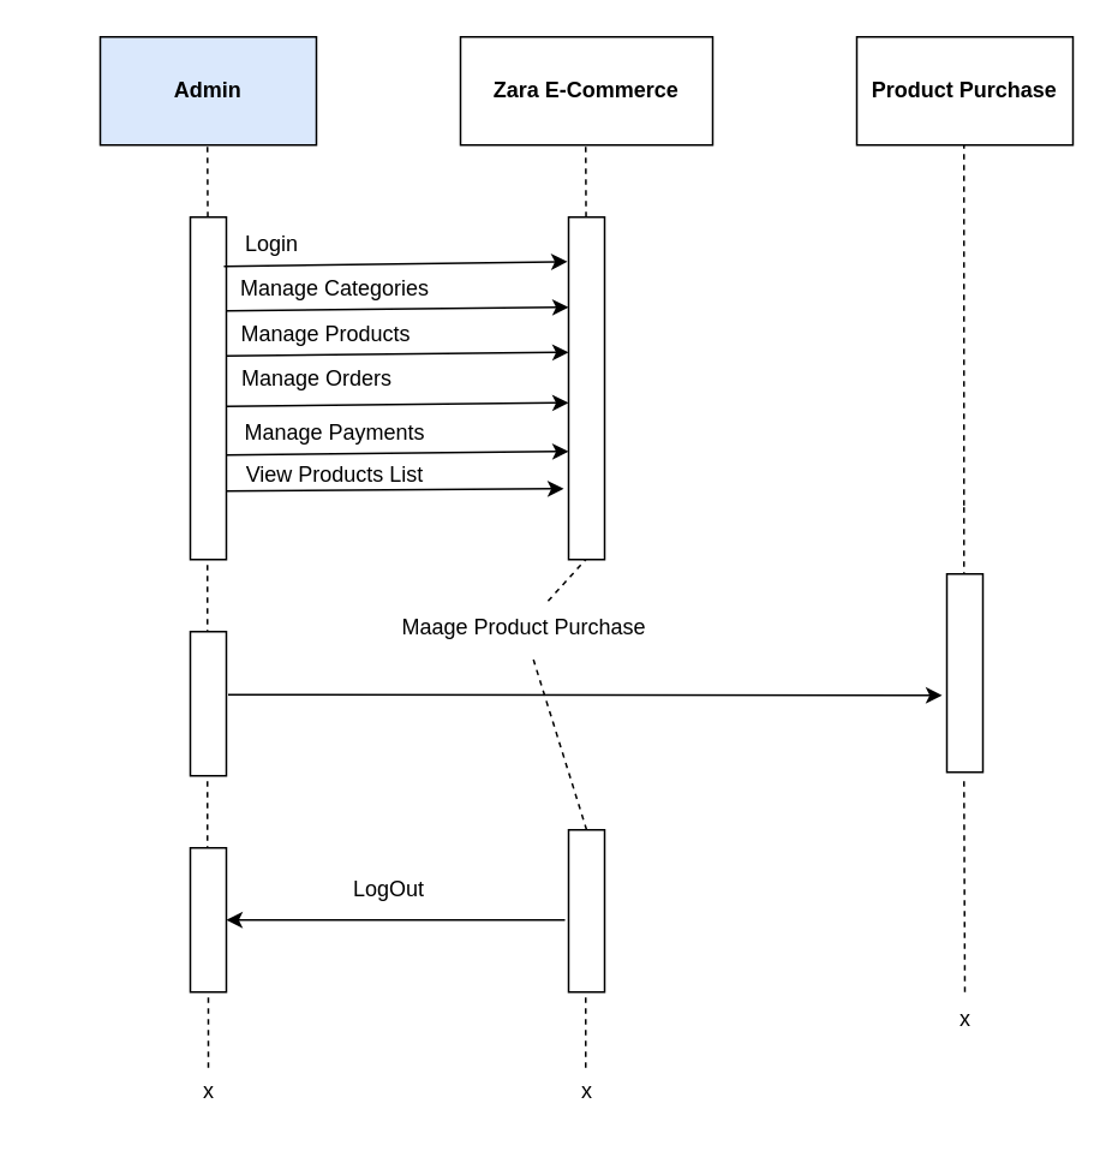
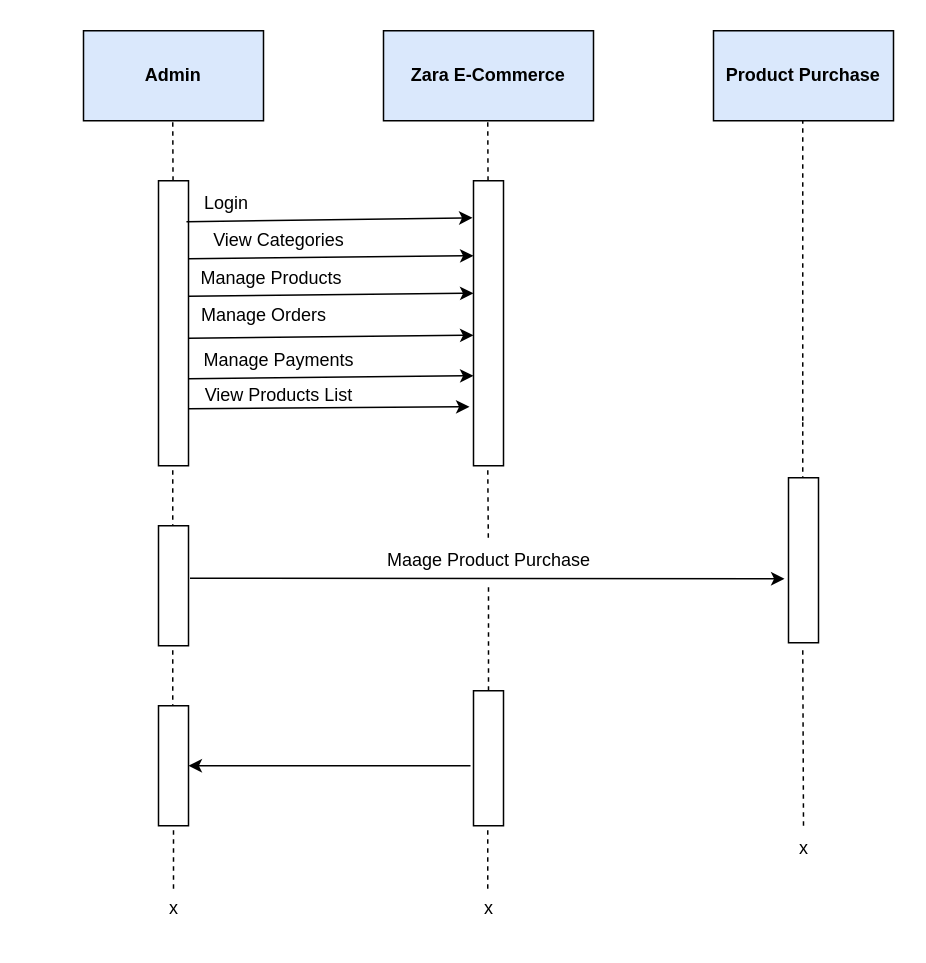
  <mxCell id="0" />
  <mxCell id="1" parent="0" />
  <mxCell id="2" value="&lt;b&gt;Admin&lt;/b&gt;" style="rounded=0;whiteSpace=wrap;html=1;fillColor=#dae8fc;" parent="1" vertex="1"><mxGeometry x="55" y="20" width="120" height="60" as="geometry" /></mxCell>
- <mxCell id="3" value="Zara E-Commerce" style="rounded=0;whiteSpace=wrap;html=1;fontStyle=1" parent="1" vertex="1"><mxGeometry x="255" y="20" width="140" height="60" as="geometry" /></mxCell>
- <mxCell id="4" value="Product Purchase" style="rounded=0;whiteSpace=wrap;html=1;fontStyle=1" parent="1" vertex="1"><mxGeometry x="475" y="20" width="120" height="60" as="geometry" /></mxCell>
+ <mxCell id="3" value="Zara E-Commerce" style="rounded=0;whiteSpace=wrap;html=1;fontStyle=1;fillColor=#dae8fc;" parent="1" vertex="1"><mxGeometry x="255" y="20" width="140" height="60" as="geometry" /></mxCell>
+ <mxCell id="4" value="Product Purchase" style="rounded=0;whiteSpace=wrap;html=1;fontStyle=1;fillColor=#dae8fc;" parent="1" vertex="1"><mxGeometry x="475" y="20" width="120" height="60" as="geometry" /></mxCell>
  <mxCell id="5" value="" style="endArrow=none;dashed=1;html=1;rounded=0;entryX=0.361;entryY=1.056;entryDx=0;entryDy=0;entryPerimeter=0;" parent="1" edge="1"><mxGeometry width="50" height="50" relative="1" as="geometry"><mxPoint x="114.84" y="150" as="sourcePoint" /><mxPoint x="114.5" y="80" as="targetPoint" /></mxGeometry></mxCell>
  <mxCell id="6" value="" style="rounded=0;whiteSpace=wrap;html=1;rotation=90;" parent="1" vertex="1"><mxGeometry x="20" y="205" width="190" height="20" as="geometry" /></mxCell>
  <mxCell id="7" value="" style="endArrow=none;dashed=1;html=1;rounded=0;entryX=0.361;entryY=1.056;entryDx=0;entryDy=0;entryPerimeter=0;" parent="1" edge="1"><mxGeometry width="50" height="50" relative="1" as="geometry"><mxPoint x="324.84" y="150" as="sourcePoint" /><mxPoint x="324.5" y="80" as="targetPoint" /></mxGeometry></mxCell>
  <mxCell id="8" value="" style="rounded=0;whiteSpace=wrap;html=1;rotation=90;" parent="1" vertex="1"><mxGeometry x="230" y="205" width="190" height="20" as="geometry" /></mxCell>
  <mxCell id="9" value="" style="endArrow=classic;html=1;rounded=0;exitX=-0.027;exitY=0.911;exitDx=0;exitDy=0;entryX=0.13;entryY=1.033;entryDx=0;entryDy=0;entryPerimeter=0;exitPerimeter=0;" parent="1" source="10" target="8" edge="1"><mxGeometry width="50" height="50" relative="1" as="geometry"><mxPoint x="285" y="220" as="sourcePoint" /><mxPoint x="335" y="170" as="targetPoint" /></mxGeometry></mxCell>
  <mxCell id="10" value="Login" style="text;html=1;align=center;verticalAlign=middle;resizable=0;points=[];autosize=1;strokeColor=none;fillColor=none;" parent="1" vertex="1"><mxGeometry x="125" y="120" width="50" height="30" as="geometry" /></mxCell>
  <mxCell id="11" value="" style="endArrow=classic;html=1;rounded=0;exitX=0.14;exitY=-0.233;exitDx=0;exitDy=0;entryX=0.263;entryY=1;entryDx=0;entryDy=0;entryPerimeter=0;exitPerimeter=0;" parent="1" target="8" edge="1"><mxGeometry width="50" height="50" relative="1" as="geometry"><mxPoint x="125" y="172" as="sourcePoint" /><mxPoint x="309" y="170" as="targetPoint" /></mxGeometry></mxCell>
- <mxCell id="12" value="Manage Categories" style="text;html=1;align=center;verticalAlign=middle;resizable=0;points=[];autosize=1;strokeColor=none;fillColor=none;" parent="1" vertex="1"><mxGeometry x="120" y="145" width="130" height="30" as="geometry" /></mxCell>
+ <mxCell id="12" value="View Categories" style="text;html=1;align=center;verticalAlign=middle;resizable=0;points=[];autosize=1;strokeColor=none;fillColor=none;" parent="1" vertex="1"><mxGeometry x="120" y="145" width="130" height="30" as="geometry" /></mxCell>
  <mxCell id="13" value="" style="endArrow=classic;html=1;rounded=0;exitX=0.14;exitY=-0.233;exitDx=0;exitDy=0;entryX=0.263;entryY=1;entryDx=0;entryDy=0;entryPerimeter=0;exitPerimeter=0;" parent="1" edge="1"><mxGeometry width="50" height="50" relative="1" as="geometry"><mxPoint x="125" y="197" as="sourcePoint" /><mxPoint x="315" y="195" as="targetPoint" /></mxGeometry></mxCell>
  <mxCell id="14" value="" style="endArrow=classic;html=1;rounded=0;exitX=0.14;exitY=-0.233;exitDx=0;exitDy=0;entryX=0.263;entryY=1;entryDx=0;entryDy=0;entryPerimeter=0;exitPerimeter=0;" parent="1" edge="1"><mxGeometry width="50" height="50" relative="1" as="geometry"><mxPoint x="125" y="225" as="sourcePoint" /><mxPoint x="315" y="223" as="targetPoint" /></mxGeometry></mxCell>
  <mxCell id="15" value="Manage Products" style="text;html=1;align=center;verticalAlign=middle;resizable=0;points=[];autosize=1;strokeColor=none;fillColor=none;" parent="1" vertex="1"><mxGeometry x="120" y="170" width="120" height="30" as="geometry" /></mxCell>
  <mxCell id="16" value="Manage Orders" style="text;html=1;align=center;verticalAlign=middle;resizable=0;points=[];autosize=1;strokeColor=none;fillColor=none;" parent="1" vertex="1"><mxGeometry x="120" y="195" width="110" height="30" as="geometry" /></mxCell>
  <mxCell id="17" value="" style="endArrow=classic;html=1;rounded=0;exitX=0.14;exitY=-0.233;exitDx=0;exitDy=0;entryX=0.263;entryY=1;entryDx=0;entryDy=0;entryPerimeter=0;exitPerimeter=0;" parent="1" edge="1"><mxGeometry width="50" height="50" relative="1" as="geometry"><mxPoint x="125" y="252" as="sourcePoint" /><mxPoint x="315" y="250" as="targetPoint" /></mxGeometry></mxCell>
  <mxCell id="18" value="" style="endArrow=classic;html=1;rounded=0;exitX=0.14;exitY=-0.233;exitDx=0;exitDy=0;entryX=0.793;entryY=1.133;entryDx=0;entryDy=0;entryPerimeter=0;exitPerimeter=0;" parent="1" target="8" edge="1"><mxGeometry width="50" height="50" relative="1" as="geometry"><mxPoint x="125" y="272" as="sourcePoint" /><mxPoint x="315" y="270" as="targetPoint" /></mxGeometry></mxCell>
  <mxCell id="19" value="Manage Payments" style="text;html=1;align=center;verticalAlign=middle;resizable=0;points=[];autosize=1;strokeColor=none;fillColor=none;" parent="1" vertex="1"><mxGeometry x="125" y="225" width="120" height="30" as="geometry" /></mxCell>
  <mxCell id="20" value="View Products List" style="text;html=1;align=center;verticalAlign=middle;resizable=0;points=[];autosize=1;strokeColor=none;fillColor=none;" parent="1" vertex="1"><mxGeometry x="125" y="248" width="120" height="30" as="geometry" /></mxCell>
  <mxCell id="21" value="" style="endArrow=none;dashed=1;html=1;rounded=0;" parent="1" edge="1"><mxGeometry width="50" height="50" relative="1" as="geometry"><mxPoint x="534.5" y="280" as="sourcePoint" /><mxPoint x="534.5" y="80" as="targetPoint" /></mxGeometry></mxCell>
  <mxCell id="22" value="" style="endArrow=none;dashed=1;html=1;rounded=0;" parent="1" edge="1"><mxGeometry width="50" height="50" relative="1" as="geometry"><mxPoint x="114.5" y="370" as="sourcePoint" /><mxPoint x="114.5" y="310" as="targetPoint" /></mxGeometry></mxCell>
  <mxCell id="23" value="" style="rounded=0;whiteSpace=wrap;html=1;rotation=90;" parent="1" vertex="1"><mxGeometry x="75" y="380" width="80" height="20" as="geometry" /></mxCell>
  <mxCell id="24" value="" style="endArrow=none;dashed=1;html=1;rounded=0;" parent="1" edge="1"><mxGeometry width="50" height="50" relative="1" as="geometry"><mxPoint x="114.5" y="490" as="sourcePoint" /><mxPoint x="114.5" y="430" as="targetPoint" /></mxGeometry></mxCell>
  <mxCell id="25" value="" style="rounded=0;whiteSpace=wrap;html=1;rotation=90;" parent="1" vertex="1"><mxGeometry x="75" y="500" width="80" height="20" as="geometry" /></mxCell>
  <mxCell id="26" value="" style="endArrow=none;dashed=1;html=1;rounded=0;" parent="1" edge="1"><mxGeometry width="50" height="50" relative="1" as="geometry"><mxPoint x="534.5" y="338" as="sourcePoint" /><mxPoint x="534.5" y="278" as="targetPoint" /></mxGeometry></mxCell>
  <mxCell id="27" value="" style="rounded=0;whiteSpace=wrap;html=1;rotation=90;" parent="1" vertex="1"><mxGeometry x="480" y="363" width="110" height="20" as="geometry" /></mxCell>
  <mxCell id="28" value="" style="endArrow=classic;html=1;rounded=0;entryX=0.612;entryY=1.133;entryDx=0;entryDy=0;entryPerimeter=0;" parent="1" target="27" edge="1"><mxGeometry width="50" height="50" relative="1" as="geometry"><mxPoint x="126" y="385" as="sourcePoint" /><mxPoint x="525" y="390" as="targetPoint" /></mxGeometry></mxCell>
  <mxCell id="29" value="" style="endArrow=none;dashed=1;html=1;rounded=0;" parent="1" source="32" edge="1"><mxGeometry width="50" height="50" relative="1" as="geometry"><mxPoint x="325" y="470" as="sourcePoint" /><mxPoint x="324.5" y="310" as="targetPoint" /></mxGeometry></mxCell>
  <mxCell id="30" value="" style="rounded=0;whiteSpace=wrap;html=1;rotation=90;" parent="1" vertex="1"><mxGeometry x="280" y="495" width="90" height="20" as="geometry" /></mxCell>
  <mxCell id="31" value="" style="endArrow=none;dashed=1;html=1;rounded=0;" parent="1" target="32" edge="1"><mxGeometry width="50" height="50" relative="1" as="geometry"><mxPoint x="325" y="460" as="sourcePoint" /><mxPoint x="324.5" y="310" as="targetPoint" /></mxGeometry></mxCell>
- <mxCell id="32" value="Maage Product Purchase" style="text;html=1;align=center;verticalAlign=middle;resizable=0;points=[];autosize=1;strokeColor=none;fillColor=none;" parent="1" vertex="1"><mxGeometry x="210" y="333" width="160" height="30" as="geometry" /></mxCell>
+ <mxCell id="32" value="Maage Product Purchase" style="text;html=1;align=center;verticalAlign=middle;resizable=0;points=[];autosize=1;strokeColor=none;fillColor=none;" parent="1" vertex="1"><mxGeometry x="245" y="358" width="160" height="30" as="geometry" /></mxCell>
  <mxCell id="33" value="" style="endArrow=classic;html=1;rounded=0;entryX=0.5;entryY=0;entryDx=0;entryDy=0;" parent="1" target="25" edge="1"><mxGeometry width="50" height="50" relative="1" as="geometry"><mxPoint x="313" y="510" as="sourcePoint" /><mxPoint x="335" y="420" as="targetPoint" /></mxGeometry></mxCell>
- <mxCell id="34" value="LogOut" style="text;html=1;align=center;verticalAlign=middle;resizable=0;points=[];autosize=1;strokeColor=none;fillColor=none;" parent="1" vertex="1"><mxGeometry x="185" y="478" width="60" height="30" as="geometry" /></mxCell>
  <mxCell id="35" value="" style="endArrow=none;dashed=1;html=1;rounded=0;" parent="1" edge="1"><mxGeometry width="50" height="50" relative="1" as="geometry"><mxPoint x="535" y="550" as="sourcePoint" /><mxPoint x="534.5" y="430" as="targetPoint" /></mxGeometry></mxCell>
  <mxCell id="36" value="" style="endArrow=none;dashed=1;html=1;rounded=0;entryX=1;entryY=0.5;entryDx=0;entryDy=0;" parent="1" target="25" edge="1"><mxGeometry width="50" height="50" relative="1" as="geometry"><mxPoint x="115" y="592" as="sourcePoint" /><mxPoint x="140.43" y="550" as="targetPoint" /></mxGeometry></mxCell>
  <mxCell id="37" value="" style="endArrow=none;dashed=1;html=1;rounded=0;entryX=1;entryY=0.5;entryDx=0;entryDy=0;" parent="1" edge="1"><mxGeometry width="50" height="50" relative="1" as="geometry"><mxPoint x="324.5" y="592" as="sourcePoint" /><mxPoint x="324.5" y="550" as="targetPoint" /></mxGeometry></mxCell>
  <mxCell id="38" value="x" style="text;html=1;align=center;verticalAlign=middle;resizable=0;points=[];autosize=1;strokeColor=none;fillColor=none;" parent="1" vertex="1"><mxGeometry x="100" y="590" width="30" height="30" as="geometry" /></mxCell>
  <mxCell id="39" value="x" style="text;html=1;align=center;verticalAlign=middle;resizable=0;points=[];autosize=1;strokeColor=none;fillColor=none;" parent="1" vertex="1"><mxGeometry x="310" y="590" width="30" height="30" as="geometry" /></mxCell>
  <mxCell id="40" value="x" style="text;html=1;align=center;verticalAlign=middle;resizable=0;points=[];autosize=1;strokeColor=none;fillColor=none;" parent="1" vertex="1"><mxGeometry x="520" y="550" width="30" height="30" as="geometry" /></mxCell>
